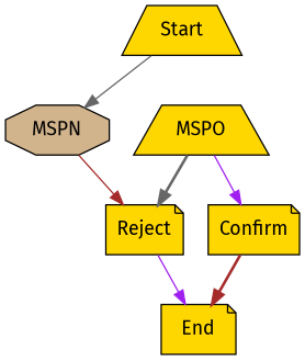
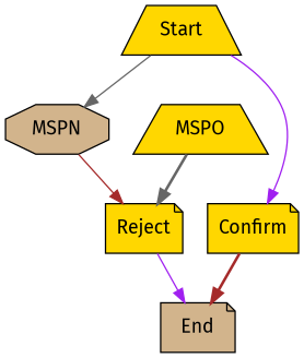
  digraph {
    fontname="Fira Sans"
    node [fillcolor=gold fontname="Fira Sans" shape=note style=filled]
    edge [color=gray40 fontname="Fira Sans" style=solid]
    Start [shape=trapezium]
    MSPN [fillcolor=tan shape=octagon]
    Reject
-   End
+   End [fillcolor=tan]
    MSPO [shape=trapezium]
    Confirm
    Start -> MSPN
    MSPN -> Reject [color=brown]
    Reject -> End [color=purple]
    MSPO -> Reject [style=bold]
-   MSPO -> Confirm [color=purple]
+   Start -> Confirm [color=purple]
    Confirm -> End [color=brown style=bold]
  }
